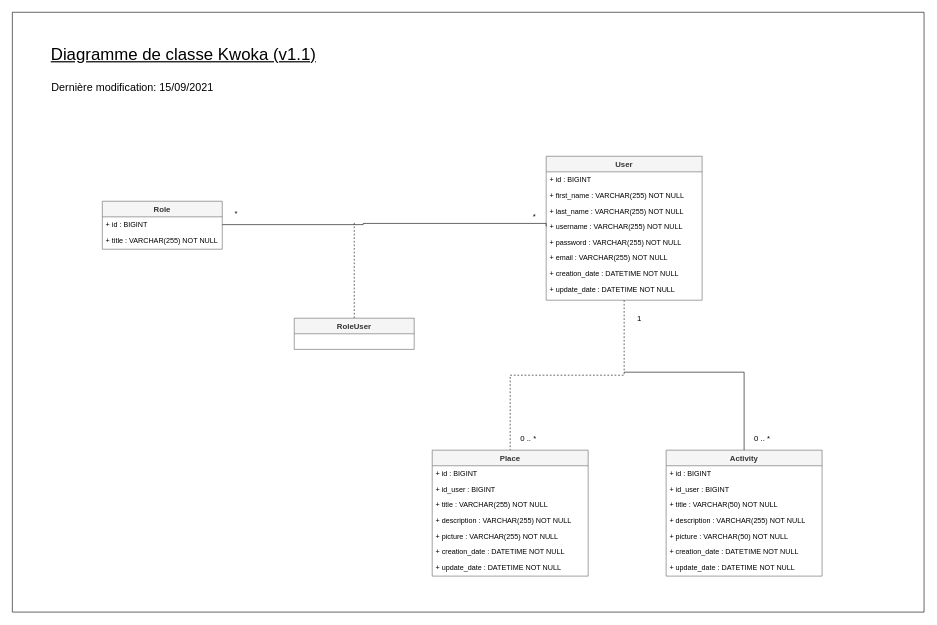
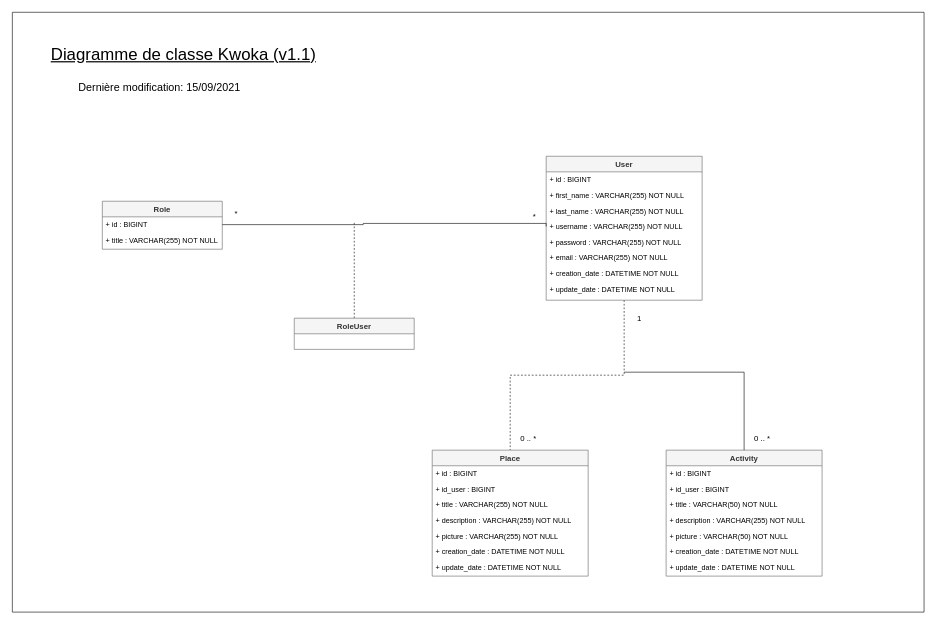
  <mxCell id="0" />
  <mxCell id="1" parent="0" />
  <mxCell id="2" style="edgeStyle=orthogonalEdgeStyle;rounded=0;orthogonalLoop=1;jettySize=auto;html=1;exitX=0.5;exitY=1;exitDx=0;exitDy=0;entryX=0.5;entryY=0;entryDx=0;entryDy=0;fontSize=13;endArrow=none;endFill=0;strokeColor=#000000;dashed=1;" parent="1" source="3" target="19" edge="1"><mxGeometry relative="1" as="geometry" /></mxCell>
  <mxCell id="3" value="User" style="swimlane;fontStyle=1;align=center;verticalAlign=top;childLayout=stackLayout;horizontal=1;startSize=26;horizontalStack=0;resizeParent=1;resizeLast=0;collapsible=1;marginBottom=0;rounded=0;shadow=0;strokeWidth=1;fillColor=#f5f5f5;strokeColor=#666666;fontColor=#333333;fontSize=13;" parent="1" vertex="1"><mxGeometry x="910" y="260" width="260" height="240" as="geometry"><mxRectangle x="150" y="120" width="160" height="26" as="alternateBounds" /></mxGeometry></mxCell>
  <mxCell id="4" value="+ id : BIGINT" style="text;align=left;verticalAlign=top;spacingLeft=4;spacingRight=4;overflow=hidden;rotatable=0;points=[[0,0.5],[1,0.5]];portConstraint=eastwest;" parent="3" vertex="1"><mxGeometry y="26" width="260" height="26" as="geometry" /></mxCell>
  <mxCell id="5" value="+ first_name : VARCHAR(255) NOT NULL" style="text;align=left;verticalAlign=top;spacingLeft=4;spacingRight=4;overflow=hidden;rotatable=0;points=[[0,0.5],[1,0.5]];portConstraint=eastwest;rounded=0;shadow=0;html=0;" parent="3" vertex="1"><mxGeometry y="52" width="260" height="26" as="geometry" /></mxCell>
  <mxCell id="6" value="+ last_name : VARCHAR(255) NOT NULL" style="text;align=left;verticalAlign=top;spacingLeft=4;spacingRight=4;overflow=hidden;rotatable=0;points=[[0,0.5],[1,0.5]];portConstraint=eastwest;rounded=0;shadow=0;html=0;" parent="3" vertex="1"><mxGeometry y="78" width="260" height="26" as="geometry" /></mxCell>
  <mxCell id="7" value="+ username : VARCHAR(255) NOT NULL" style="text;align=left;verticalAlign=top;spacingLeft=4;spacingRight=4;overflow=hidden;rotatable=0;points=[[0,0.5],[1,0.5]];portConstraint=eastwest;rounded=0;shadow=0;html=0;" parent="3" vertex="1"><mxGeometry y="104" width="260" height="26" as="geometry" /></mxCell>
  <mxCell id="8" value="+ password : VARCHAR(255) NOT NULL" style="text;align=left;verticalAlign=top;spacingLeft=4;spacingRight=4;overflow=hidden;rotatable=0;points=[[0,0.5],[1,0.5]];portConstraint=eastwest;rounded=0;shadow=0;html=0;" parent="3" vertex="1"><mxGeometry y="130" width="260" height="26" as="geometry" /></mxCell>
  <mxCell id="9" value="+ email : VARCHAR(255) NOT NULL" style="text;align=left;verticalAlign=top;spacingLeft=4;spacingRight=4;overflow=hidden;rotatable=0;points=[[0,0.5],[1,0.5]];portConstraint=eastwest;rounded=0;shadow=0;html=0;" parent="3" vertex="1"><mxGeometry y="156" width="260" height="26" as="geometry" /></mxCell>
  <mxCell id="10" value="+ creation_date : DATETIME NOT NULL" style="text;align=left;verticalAlign=top;spacingLeft=4;spacingRight=4;overflow=hidden;rotatable=0;points=[[0,0.5],[1,0.5]];portConstraint=eastwest;rounded=0;shadow=0;html=0;" parent="3" vertex="1"><mxGeometry y="182" width="260" height="26" as="geometry" /></mxCell>
  <mxCell id="11" value="+ update_date : DATETIME NOT NULL" style="text;align=left;verticalAlign=top;spacingLeft=4;spacingRight=4;overflow=hidden;rotatable=0;points=[[0,0.5],[1,0.5]];portConstraint=eastwest;rounded=0;shadow=0;html=0;" parent="3" vertex="1"><mxGeometry y="208" width="260" height="22" as="geometry" /></mxCell>
  <mxCell id="12" value="Role" style="swimlane;fontStyle=1;childLayout=stackLayout;horizontal=1;startSize=26;horizontalStack=0;resizeParent=1;resizeParentMax=0;resizeLast=0;collapsible=1;marginBottom=0;fillColor=#f5f5f5;strokeColor=#666666;fontColor=#333333;fontSize=13;" parent="1" vertex="1"><mxGeometry x="170" y="335" width="200" height="80" as="geometry" /></mxCell>
  <mxCell id="13" value="+ id : BIGINT" style="text;align=left;verticalAlign=top;spacingLeft=4;spacingRight=4;overflow=hidden;rotatable=0;points=[[0,0.5],[1,0.5]];portConstraint=eastwest;" parent="12" vertex="1"><mxGeometry y="26" width="200" height="26" as="geometry" /></mxCell>
  <mxCell id="14" value="+ title : VARCHAR(255) NOT NULL" style="text;align=left;verticalAlign=top;spacingLeft=4;spacingRight=4;overflow=hidden;rotatable=0;points=[[0,0.5],[1,0.5]];portConstraint=eastwest;" parent="12" vertex="1"><mxGeometry y="52" width="200" height="28" as="geometry" /></mxCell>
  <mxCell id="15" style="edgeStyle=orthogonalEdgeStyle;rounded=0;orthogonalLoop=1;jettySize=auto;html=1;strokeColor=#000000;endArrow=none;endFill=0;dashed=1;" parent="1" source="16" edge="1"><mxGeometry relative="1" as="geometry"><mxPoint x="590" y="370" as="targetPoint" /></mxGeometry></mxCell>
  <mxCell id="16" value="RoleUser" style="swimlane;fontStyle=1;childLayout=stackLayout;horizontal=1;startSize=26;horizontalStack=0;resizeParent=1;resizeParentMax=0;resizeLast=0;collapsible=1;marginBottom=0;fillColor=#f5f5f5;strokeColor=#666666;fontColor=#333333;fontSize=13;" parent="1" vertex="1"><mxGeometry x="490" y="530" width="200" height="52" as="geometry" /></mxCell>
  <mxCell id="17" value="*" style="text;html=1;align=center;verticalAlign=middle;resizable=0;points=[];autosize=1;strokeColor=none;fontSize=13;" parent="1" vertex="1"><mxGeometry x="383" y="345" width="20" height="20" as="geometry" /></mxCell>
  <mxCell id="18" value="*" style="text;html=1;align=center;verticalAlign=middle;resizable=0;points=[];autosize=1;strokeColor=none;fontSize=13;" parent="1" vertex="1"><mxGeometry x="880" y="350" width="20" height="20" as="geometry" /></mxCell>
  <mxCell id="19" value="Place" style="swimlane;fontStyle=1;align=center;verticalAlign=top;childLayout=stackLayout;horizontal=1;startSize=26;horizontalStack=0;resizeParent=1;resizeLast=0;collapsible=1;marginBottom=0;rounded=0;shadow=0;strokeWidth=1;fillColor=#f5f5f5;strokeColor=#666666;fontColor=#333333;fontSize=13;" parent="1" vertex="1"><mxGeometry x="720" y="750" width="260" height="210" as="geometry"><mxRectangle x="150" y="120" width="160" height="26" as="alternateBounds" /></mxGeometry></mxCell>
  <mxCell id="20" value="+ id : BIGINT" style="text;align=left;verticalAlign=top;spacingLeft=4;spacingRight=4;overflow=hidden;rotatable=0;points=[[0,0.5],[1,0.5]];portConstraint=eastwest;" parent="19" vertex="1"><mxGeometry y="26" width="260" height="26" as="geometry" /></mxCell>
  <mxCell id="21" value="+ id_user : BIGINT" style="text;align=left;verticalAlign=top;spacingLeft=4;spacingRight=4;overflow=hidden;rotatable=0;points=[[0,0.5],[1,0.5]];portConstraint=eastwest;rounded=0;shadow=0;html=0;" parent="19" vertex="1"><mxGeometry y="52" width="260" height="26" as="geometry" /></mxCell>
  <mxCell id="22" value="+ title : VARCHAR(255) NOT NULL" style="text;align=left;verticalAlign=top;spacingLeft=4;spacingRight=4;overflow=hidden;rotatable=0;points=[[0,0.5],[1,0.5]];portConstraint=eastwest;rounded=0;shadow=0;html=0;" parent="19" vertex="1"><mxGeometry y="78" width="260" height="26" as="geometry" /></mxCell>
  <mxCell id="23" value="+ description : VARCHAR(255) NOT NULL" style="text;align=left;verticalAlign=top;spacingLeft=4;spacingRight=4;overflow=hidden;rotatable=0;points=[[0,0.5],[1,0.5]];portConstraint=eastwest;rounded=0;shadow=0;html=0;" parent="19" vertex="1"><mxGeometry y="104" width="260" height="26" as="geometry" /></mxCell>
  <mxCell id="24" value="+ picture : VARCHAR(255) NOT NULL" style="text;align=left;verticalAlign=top;spacingLeft=4;spacingRight=4;overflow=hidden;rotatable=0;points=[[0,0.5],[1,0.5]];portConstraint=eastwest;rounded=0;shadow=0;html=0;" parent="19" vertex="1"><mxGeometry y="130" width="260" height="26" as="geometry" /></mxCell>
  <mxCell id="25" value="+ creation_date : DATETIME NOT NULL" style="text;align=left;verticalAlign=top;spacingLeft=4;spacingRight=4;overflow=hidden;rotatable=0;points=[[0,0.5],[1,0.5]];portConstraint=eastwest;rounded=0;shadow=0;html=0;" parent="19" vertex="1"><mxGeometry y="156" width="260" height="26" as="geometry" /></mxCell>
  <mxCell id="26" value="+ update_date : DATETIME NOT NULL" style="text;align=left;verticalAlign=top;spacingLeft=4;spacingRight=4;overflow=hidden;rotatable=0;points=[[0,0.5],[1,0.5]];portConstraint=eastwest;rounded=0;shadow=0;html=0;" parent="19" vertex="1"><mxGeometry y="182" width="260" height="28" as="geometry" /></mxCell>
  <mxCell id="27" value="1" style="text;html=1;align=center;verticalAlign=middle;resizable=0;points=[];autosize=1;strokeColor=none;fontSize=13;" parent="1" vertex="1"><mxGeometry x="1055" y="520" width="20" height="20" as="geometry" /></mxCell>
  <mxCell id="28" value="0 .. *" style="text;html=1;align=center;verticalAlign=middle;resizable=0;points=[];autosize=1;strokeColor=none;fontSize=13;" parent="1" vertex="1"><mxGeometry x="860" y="720" width="40" height="20" as="geometry" /></mxCell>
  <mxCell id="29" value="&lt;div style=&quot;font-size: 28px&quot;&gt;Diagramme de classe Kwoka (v1.1)&lt;/div&gt;" style="text;html=1;align=center;verticalAlign=middle;resizable=0;points=[];autosize=1;strokeColor=none;fontSize=28;fontStyle=4" parent="1" vertex="1"><mxGeometry x="75" y="70" width="460" height="40" as="geometry" /></mxCell>
  <mxCell id="30" style="edgeStyle=orthogonalEdgeStyle;rounded=0;orthogonalLoop=1;jettySize=auto;html=1;exitX=1;exitY=0.5;exitDx=0;exitDy=0;entryX=0;entryY=0.5;entryDx=0;entryDy=0;fontSize=26;endArrow=none;endFill=0;strokeColor=#000000;" parent="1" source="13" target="7" edge="1"><mxGeometry relative="1" as="geometry"><Array as="points"><mxPoint x="605" y="374" /><mxPoint x="605" y="372" /></Array></mxGeometry></mxCell>
  <mxCell id="31" value="" style="endArrow=none;html=1;fontSize=28;strokeColor=#000000;" parent="1" edge="1"><mxGeometry width="50" height="50" relative="1" as="geometry"><mxPoint as="sourcePoint" x="20" y="20" /><mxPoint x="1540" as="targetPoint" y="20" /></mxGeometry></mxCell>
  <mxCell id="32" value="" style="endArrow=none;html=1;fontSize=28;strokeColor=#000000;" parent="1" edge="1"><mxGeometry width="50" height="50" relative="1" as="geometry"><mxPoint y="1020" as="sourcePoint" x="20" /><mxPoint x="1540" y="1020" as="targetPoint" /></mxGeometry></mxCell>
  <mxCell id="33" value="" style="endArrow=none;html=1;fontSize=28;strokeColor=#000000;" parent="1" edge="1"><mxGeometry width="50" height="50" relative="1" as="geometry"><mxPoint y="1020" as="sourcePoint" x="20" /><mxPoint as="targetPoint" x="20" y="20" /></mxGeometry></mxCell>
  <mxCell id="34" value="Activity" style="swimlane;fontStyle=1;align=center;verticalAlign=top;childLayout=stackLayout;horizontal=1;startSize=26;horizontalStack=0;resizeParent=1;resizeLast=0;collapsible=1;marginBottom=0;rounded=0;shadow=0;strokeWidth=1;fillColor=#f5f5f5;strokeColor=#666666;fontColor=#333333;fontSize=13;" vertex="1" parent="1"><mxGeometry x="1110" y="750" width="260" height="210" as="geometry"><mxRectangle x="150" y="120" width="160" height="26" as="alternateBounds" /></mxGeometry></mxCell>
  <mxCell id="35" value="+ id : BIGINT" style="text;align=left;verticalAlign=top;spacingLeft=4;spacingRight=4;overflow=hidden;rotatable=0;points=[[0,0.5],[1,0.5]];portConstraint=eastwest;" vertex="1" parent="34"><mxGeometry y="26" width="260" height="26" as="geometry" /></mxCell>
  <mxCell id="36" value="+ id_user : BIGINT" style="text;align=left;verticalAlign=top;spacingLeft=4;spacingRight=4;overflow=hidden;rotatable=0;points=[[0,0.5],[1,0.5]];portConstraint=eastwest;rounded=0;shadow=0;html=0;" vertex="1" parent="34"><mxGeometry y="52" width="260" height="26" as="geometry" /></mxCell>
  <mxCell id="37" value="+ title : VARCHAR(50) NOT NULL" style="text;align=left;verticalAlign=top;spacingLeft=4;spacingRight=4;overflow=hidden;rotatable=0;points=[[0,0.5],[1,0.5]];portConstraint=eastwest;rounded=0;shadow=0;html=0;" vertex="1" parent="34"><mxGeometry y="78" width="260" height="26" as="geometry" /></mxCell>
  <mxCell id="38" value="+ description : VARCHAR(255) NOT NULL" style="text;align=left;verticalAlign=top;spacingLeft=4;spacingRight=4;overflow=hidden;rotatable=0;points=[[0,0.5],[1,0.5]];portConstraint=eastwest;rounded=0;shadow=0;html=0;" vertex="1" parent="34"><mxGeometry y="104" width="260" height="26" as="geometry" /></mxCell>
  <mxCell id="39" value="+ picture : VARCHAR(50) NOT NULL" style="text;align=left;verticalAlign=top;spacingLeft=4;spacingRight=4;overflow=hidden;rotatable=0;points=[[0,0.5],[1,0.5]];portConstraint=eastwest;rounded=0;shadow=0;html=0;" vertex="1" parent="34"><mxGeometry y="130" width="260" height="26" as="geometry" /></mxCell>
  <mxCell id="40" value="+ creation_date : DATETIME NOT NULL" style="text;align=left;verticalAlign=top;spacingLeft=4;spacingRight=4;overflow=hidden;rotatable=0;points=[[0,0.5],[1,0.5]];portConstraint=eastwest;rounded=0;shadow=0;html=0;" vertex="1" parent="34"><mxGeometry y="156" width="260" height="26" as="geometry" /></mxCell>
  <mxCell id="41" value="+ update_date : DATETIME NOT NULL" style="text;align=left;verticalAlign=top;spacingLeft=4;spacingRight=4;overflow=hidden;rotatable=0;points=[[0,0.5],[1,0.5]];portConstraint=eastwest;rounded=0;shadow=0;html=0;" vertex="1" parent="34"><mxGeometry y="182" width="260" height="28" as="geometry" /></mxCell>
  <mxCell id="42" value="0 .. *" style="text;html=1;align=center;verticalAlign=middle;resizable=0;points=[];autosize=1;strokeColor=none;fontSize=13;" vertex="1" parent="1"><mxGeometry x="1250" y="720" width="40" height="20" as="geometry" /></mxCell>
  <mxCell id="43" value="" style="endArrow=none;html=1;exitX=0.5;exitY=0;exitDx=0;exitDy=0;" edge="1" parent="1" source="34"><mxGeometry width="50" height="50" relative="1" as="geometry"><mxPoint x="1250" y="690" as="sourcePoint" /><mxPoint x="1240" y="620" as="targetPoint" /></mxGeometry></mxCell>
  <mxCell id="44" value="" style="endArrow=none;html=1;" edge="1" parent="1"><mxGeometry width="50" height="50" relative="1" as="geometry"><mxPoint x="1040" y="620" as="sourcePoint" /><mxPoint x="1240" y="620" as="targetPoint" /></mxGeometry></mxCell>
  <mxCell id="45" value="" style="endArrow=none;html=1;fontSize=28;strokeColor=#000000;" edge="1" parent="1"><mxGeometry width="50" height="50" relative="1" as="geometry"><mxPoint x="1540" y="1020" as="sourcePoint" /><mxPoint x="1540" as="targetPoint" y="20" /></mxGeometry></mxCell>
- <mxCell id="46" value="Dernière modification: 15/09/2021" style="text;html=1;align=center;verticalAlign=middle;resizable=0;points=[];autosize=1;strokeColor=none;fontSize=18;fontStyle=0" vertex="1" parent="1"><mxGeometry x="75" y="130" width="290" height="30" as="geometry" /></mxCell>
+ <mxCell id="46" value="Dernière modification: 15/09/2021" style="text;html=1;align=center;verticalAlign=middle;resizable=0;points=[];autosize=1;strokeColor=none;fontSize=18;fontStyle=0" vertex="1" parent="1"><mxGeometry x="120" y="130" width="290" height="30" as="geometry" /></mxCell>
